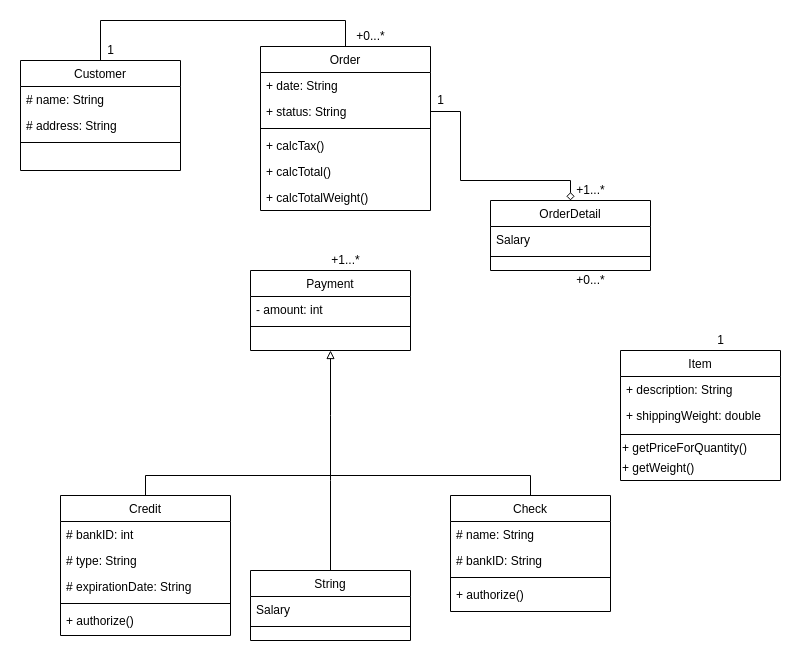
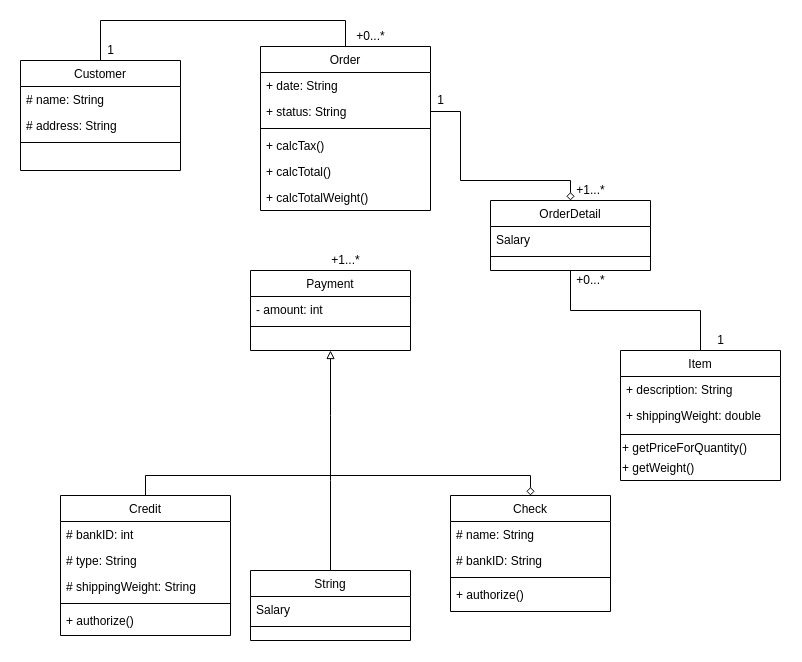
  <mxCell id="0" />
  <mxCell id="1" parent="0" />
  <mxCell id="2" style="edgeStyle=orthogonalEdgeStyle;rounded=0;orthogonalLoop=1;jettySize=auto;html=1;exitX=0.5;exitY=0;exitDx=0;exitDy=0;entryX=0.5;entryY=0;entryDx=0;entryDy=0;startArrow=none;startFill=0;endArrow=none;endFill=0;" edge="1" parent="1" source="3" target="12"><mxGeometry relative="1" as="geometry"><Array as="points"><mxPoint x="100" y="20" /><mxPoint x="345" y="20" /></Array></mxGeometry></mxCell>
  <mxCell id="3" value="Customer" style="swimlane;fontStyle=0;align=center;verticalAlign=top;childLayout=stackLayout;horizontal=1;startSize=26;horizontalStack=0;resizeParent=1;resizeLast=0;collapsible=1;marginBottom=0;rounded=0;shadow=0;strokeWidth=1;" parent="1" vertex="1"><mxGeometry x="20" y="60" width="160" height="110" as="geometry"><mxRectangle x="230" y="140" width="160" height="26" as="alternateBounds" /></mxGeometry></mxCell>
  <mxCell id="4" value="# name: String" style="text;align=left;verticalAlign=top;spacingLeft=4;spacingRight=4;overflow=hidden;rotatable=0;points=[[0,0.5],[1,0.5]];portConstraint=eastwest;" parent="3" vertex="1"><mxGeometry y="26" width="160" height="26" as="geometry" /></mxCell>
  <mxCell id="5" value="# address: String" style="text;align=left;verticalAlign=top;spacingLeft=4;spacingRight=4;overflow=hidden;rotatable=0;points=[[0,0.5],[1,0.5]];portConstraint=eastwest;rounded=0;shadow=0;html=0;" parent="3" vertex="1"><mxGeometry y="52" width="160" height="26" as="geometry" /></mxCell>
  <mxCell id="6" value="" style="line;html=1;strokeWidth=1;align=left;verticalAlign=middle;spacingTop=-1;spacingLeft=3;spacingRight=3;rotatable=0;labelPosition=right;points=[];portConstraint=eastwest;" parent="3" vertex="1"><mxGeometry y="78" width="160" height="8" as="geometry" /></mxCell>
  <mxCell id="7" style="edgeStyle=orthogonalEdgeStyle;rounded=0;orthogonalLoop=1;jettySize=auto;html=1;exitX=0.5;exitY=1;exitDx=0;exitDy=0;endArrow=none;endFill=0;startArrow=block;startFill=0;" edge="1" parent="1" source="8"><mxGeometry relative="1" as="geometry"><mxPoint x="330" y="480" as="targetPoint" /></mxGeometry></mxCell>
  <mxCell id="8" value="Payment" style="swimlane;fontStyle=0;align=center;verticalAlign=top;childLayout=stackLayout;horizontal=1;startSize=26;horizontalStack=0;resizeParent=1;resizeLast=0;collapsible=1;marginBottom=0;rounded=0;shadow=0;strokeWidth=1;" parent="1" vertex="1"><mxGeometry x="250" y="270" width="160" height="80" as="geometry"><mxRectangle x="130" y="380" width="160" height="26" as="alternateBounds" /></mxGeometry></mxCell>
  <mxCell id="9" value="- amount: int" style="text;align=left;verticalAlign=top;spacingLeft=4;spacingRight=4;overflow=hidden;rotatable=0;points=[[0,0.5],[1,0.5]];portConstraint=eastwest;" parent="8" vertex="1"><mxGeometry y="26" width="160" height="26" as="geometry" /></mxCell>
  <mxCell id="10" value="" style="line;html=1;strokeWidth=1;align=left;verticalAlign=middle;spacingTop=-1;spacingLeft=3;spacingRight=3;rotatable=0;labelPosition=right;points=[];portConstraint=eastwest;" parent="8" vertex="1"><mxGeometry y="52" width="160" height="8" as="geometry" /></mxCell>
- <mxCell id="11" style="edgeStyle=orthogonalEdgeStyle;rounded=0;orthogonalLoop=1;jettySize=auto;html=1;entryX=0.5;entryY=0;entryDx=0;entryDy=0;endArrow=none;endFill=0;exitX=0.5;exitY=0;exitDx=0;exitDy=0;" edge="1" parent="1" source="39" target="33"><mxGeometry relative="1" as="geometry"><mxPoint x="180" y="430" as="sourcePoint" /></mxGeometry></mxCell>
+ <mxCell id="11" style="edgeStyle=orthogonalEdgeStyle;rounded=0;orthogonalLoop=1;jettySize=auto;html=1;entryX=0.5;entryY=0;entryDx=0;entryDy=0;endArrow=diamond;endFill=0;exitX=0.5;exitY=0;exitDx=0;exitDy=0;" edge="1" parent="1" source="39" target="33"><mxGeometry relative="1" as="geometry"><mxPoint x="180" y="430" as="sourcePoint" /></mxGeometry></mxCell>
  <mxCell id="12" value="Order" style="swimlane;fontStyle=0;align=center;verticalAlign=top;childLayout=stackLayout;horizontal=1;startSize=26;horizontalStack=0;resizeParent=1;resizeLast=0;collapsible=1;marginBottom=0;rounded=0;shadow=0;strokeWidth=1;" parent="1" vertex="1"><mxGeometry x="260" y="46" width="170" height="164" as="geometry"><mxRectangle x="550" y="140" width="160" height="26" as="alternateBounds" /></mxGeometry></mxCell>
  <mxCell id="13" value="+ date: String" style="text;align=left;verticalAlign=top;spacingLeft=4;spacingRight=4;overflow=hidden;rotatable=0;points=[[0,0.5],[1,0.5]];portConstraint=eastwest;" parent="12" vertex="1"><mxGeometry y="26" width="170" height="26" as="geometry" /></mxCell>
  <mxCell id="14" value="+ status: String" style="text;align=left;verticalAlign=top;spacingLeft=4;spacingRight=4;overflow=hidden;rotatable=0;points=[[0,0.5],[1,0.5]];portConstraint=eastwest;rounded=0;shadow=0;html=0;" parent="12" vertex="1"><mxGeometry y="52" width="170" height="26" as="geometry" /></mxCell>
  <mxCell id="15" value="" style="line;html=1;strokeWidth=1;align=left;verticalAlign=middle;spacingTop=-1;spacingLeft=3;spacingRight=3;rotatable=0;labelPosition=right;points=[];portConstraint=eastwest;" parent="12" vertex="1"><mxGeometry y="78" width="170" height="8" as="geometry" /></mxCell>
  <mxCell id="16" value="+ calcTax()" style="text;align=left;verticalAlign=top;spacingLeft=4;spacingRight=4;overflow=hidden;rotatable=0;points=[[0,0.5],[1,0.5]];portConstraint=eastwest;" parent="12" vertex="1"><mxGeometry y="86" width="170" height="26" as="geometry" /></mxCell>
  <mxCell id="17" value="+ calcTotal()" style="text;align=left;verticalAlign=top;spacingLeft=4;spacingRight=4;overflow=hidden;rotatable=0;points=[[0,0.5],[1,0.5]];portConstraint=eastwest;" parent="12" vertex="1"><mxGeometry y="112" width="170" height="26" as="geometry" /></mxCell>
  <mxCell id="18" value="+ calcTotalWeight()" style="text;align=left;verticalAlign=top;spacingLeft=4;spacingRight=4;overflow=hidden;rotatable=0;points=[[0,0.5],[1,0.5]];portConstraint=eastwest;" vertex="1" parent="12"><mxGeometry y="138" width="170" height="26" as="geometry" /></mxCell>
  <mxCell id="19" style="edgeStyle=orthogonalEdgeStyle;rounded=0;orthogonalLoop=1;jettySize=auto;html=1;exitX=0.5;exitY=0;exitDx=0;exitDy=0;endArrow=none;endFill=0;" edge="1" parent="1" source="20"><mxGeometry relative="1" as="geometry"><mxPoint x="330" y="480" as="targetPoint" /></mxGeometry></mxCell>
  <mxCell id="20" value="String" style="swimlane;fontStyle=0;align=center;verticalAlign=top;childLayout=stackLayout;horizontal=1;startSize=26;horizontalStack=0;resizeParent=1;resizeLast=0;collapsible=1;marginBottom=0;rounded=0;shadow=0;strokeWidth=1;" parent="1" vertex="1"><mxGeometry x="250" y="570" width="160" height="70" as="geometry"><mxRectangle x="340" y="380" width="170" height="26" as="alternateBounds" /></mxGeometry></mxCell>
  <mxCell id="21" value="Salary" style="text;align=left;verticalAlign=top;spacingLeft=4;spacingRight=4;overflow=hidden;rotatable=0;points=[[0,0.5],[1,0.5]];portConstraint=eastwest;" parent="20" vertex="1"><mxGeometry y="26" width="160" height="26" as="geometry" /></mxCell>
  <mxCell id="22" value="" style="line;html=1;strokeWidth=1;align=left;verticalAlign=middle;spacingTop=-1;spacingLeft=3;spacingRight=3;rotatable=0;labelPosition=right;points=[];portConstraint=eastwest;" parent="20" vertex="1"><mxGeometry y="52" width="160" height="8" as="geometry" /></mxCell>
  <mxCell id="23" value="Item" style="swimlane;fontStyle=0;align=center;verticalAlign=top;childLayout=stackLayout;horizontal=1;startSize=26;horizontalStack=0;resizeParent=1;resizeLast=0;collapsible=1;marginBottom=0;rounded=0;shadow=0;strokeWidth=1;" parent="1" vertex="1"><mxGeometry x="620" y="350" width="160" height="130" as="geometry"><mxRectangle x="340" y="380" width="170" height="26" as="alternateBounds" /></mxGeometry></mxCell>
  <mxCell id="24" value="+ description: String" style="text;align=left;verticalAlign=top;spacingLeft=4;spacingRight=4;overflow=hidden;rotatable=0;points=[[0,0.5],[1,0.5]];portConstraint=eastwest;" parent="23" vertex="1"><mxGeometry y="26" width="160" height="26" as="geometry" /></mxCell>
  <mxCell id="25" value="+ shippingWeight: double" style="text;align=left;verticalAlign=top;spacingLeft=4;spacingRight=4;overflow=hidden;rotatable=0;points=[[0,0.5],[1,0.5]];portConstraint=eastwest;" vertex="1" parent="23"><mxGeometry y="52" width="160" height="28" as="geometry" /></mxCell>
  <mxCell id="26" value="" style="line;html=1;strokeWidth=1;align=left;verticalAlign=middle;spacingTop=-1;spacingLeft=3;spacingRight=3;rotatable=0;labelPosition=right;points=[];portConstraint=eastwest;" parent="23" vertex="1"><mxGeometry y="80" width="160" height="8" as="geometry" /></mxCell>
  <mxCell id="27" value="+ getPriceForQuantity()" style="text;html=1;align=left;verticalAlign=middle;resizable=0;points=[];autosize=1;" vertex="1" parent="23"><mxGeometry y="88" width="160" height="20" as="geometry" /></mxCell>
  <mxCell id="28" value="+ getWeight()" style="text;html=1;align=left;verticalAlign=middle;resizable=0;points=[];autosize=1;" vertex="1" parent="23"><mxGeometry y="108" width="160" height="20" as="geometry" /></mxCell>
+ <mxCell id="29" style="edgeStyle=orthogonalEdgeStyle;rounded=0;orthogonalLoop=1;jettySize=auto;html=1;exitX=0.5;exitY=1;exitDx=0;exitDy=0;entryX=0.5;entryY=0;entryDx=0;entryDy=0;startArrow=none;startFill=0;endArrow=none;endFill=0;" edge="1" parent="1" source="30" target="23"><mxGeometry relative="1" as="geometry" /></mxCell>
  <mxCell id="30" value="OrderDetail" style="swimlane;fontStyle=0;align=center;verticalAlign=top;childLayout=stackLayout;horizontal=1;startSize=26;horizontalStack=0;resizeParent=1;resizeLast=0;collapsible=1;marginBottom=0;rounded=0;shadow=0;strokeWidth=1;" parent="1" vertex="1"><mxGeometry x="490" y="200" width="160" height="70" as="geometry"><mxRectangle x="340" y="380" width="170" height="26" as="alternateBounds" /></mxGeometry></mxCell>
  <mxCell id="31" value="Salary" style="text;align=left;verticalAlign=top;spacingLeft=4;spacingRight=4;overflow=hidden;rotatable=0;points=[[0,0.5],[1,0.5]];portConstraint=eastwest;" parent="30" vertex="1"><mxGeometry y="26" width="160" height="26" as="geometry" /></mxCell>
  <mxCell id="32" value="" style="line;html=1;strokeWidth=1;align=left;verticalAlign=middle;spacingTop=-1;spacingLeft=3;spacingRight=3;rotatable=0;labelPosition=right;points=[];portConstraint=eastwest;" parent="30" vertex="1"><mxGeometry y="52" width="160" height="8" as="geometry" /></mxCell>
  <mxCell id="33" value="Check" style="swimlane;fontStyle=0;align=center;verticalAlign=top;childLayout=stackLayout;horizontal=1;startSize=26;horizontalStack=0;resizeParent=1;resizeLast=0;collapsible=1;marginBottom=0;rounded=0;shadow=0;strokeWidth=1;" parent="1" vertex="1"><mxGeometry x="450" y="495" width="160" height="116" as="geometry"><mxRectangle x="340" y="380" width="170" height="26" as="alternateBounds" /></mxGeometry></mxCell>
  <mxCell id="34" value="# name: String" style="text;align=left;verticalAlign=top;spacingLeft=4;spacingRight=4;overflow=hidden;rotatable=0;points=[[0,0.5],[1,0.5]];portConstraint=eastwest;" parent="33" vertex="1"><mxGeometry y="26" width="160" height="26" as="geometry" /></mxCell>
  <mxCell id="35" value="# bankID: String" style="text;align=left;verticalAlign=top;spacingLeft=4;spacingRight=4;overflow=hidden;rotatable=0;points=[[0,0.5],[1,0.5]];portConstraint=eastwest;" vertex="1" parent="33"><mxGeometry y="52" width="160" height="26" as="geometry" /></mxCell>
  <mxCell id="36" value="" style="line;html=1;strokeWidth=1;align=left;verticalAlign=middle;spacingTop=-1;spacingLeft=3;spacingRight=3;rotatable=0;labelPosition=right;points=[];portConstraint=eastwest;" parent="33" vertex="1"><mxGeometry y="78" width="160" height="8" as="geometry" /></mxCell>
  <mxCell id="37" value="+ authorize()" style="text;align=left;verticalAlign=top;spacingLeft=4;spacingRight=4;overflow=hidden;rotatable=0;points=[[0,0.5],[1,0.5]];portConstraint=eastwest;" vertex="1" parent="33"><mxGeometry y="86" width="160" height="26" as="geometry" /></mxCell>
  <mxCell id="38" value="+1...*" style="text;html=1;align=center;verticalAlign=middle;resizable=0;points=[];autosize=1;" vertex="1" parent="1"><mxGeometry x="325" y="250" width="40" height="20" as="geometry" /></mxCell>
  <mxCell id="39" value="Credit" style="swimlane;fontStyle=0;align=center;verticalAlign=top;childLayout=stackLayout;horizontal=1;startSize=26;horizontalStack=0;resizeParent=1;resizeLast=0;collapsible=1;marginBottom=0;rounded=0;shadow=0;strokeWidth=1;" vertex="1" parent="1"><mxGeometry x="60" y="495" width="170" height="140" as="geometry"><mxRectangle x="550" y="140" width="160" height="26" as="alternateBounds" /></mxGeometry></mxCell>
  <mxCell id="40" value="# bankID: int" style="text;align=left;verticalAlign=top;spacingLeft=4;spacingRight=4;overflow=hidden;rotatable=0;points=[[0,0.5],[1,0.5]];portConstraint=eastwest;" vertex="1" parent="39"><mxGeometry y="26" width="170" height="26" as="geometry" /></mxCell>
  <mxCell id="41" value="# type: String" style="text;align=left;verticalAlign=top;spacingLeft=4;spacingRight=4;overflow=hidden;rotatable=0;points=[[0,0.5],[1,0.5]];portConstraint=eastwest;rounded=0;shadow=0;html=0;" vertex="1" parent="39"><mxGeometry y="52" width="170" height="26" as="geometry" /></mxCell>
- <mxCell id="42" value="# expirationDate: String" style="text;align=left;verticalAlign=top;spacingLeft=4;spacingRight=4;overflow=hidden;rotatable=0;points=[[0,0.5],[1,0.5]];portConstraint=eastwest;" vertex="1" parent="39"><mxGeometry y="78" width="170" height="26" as="geometry" /></mxCell>
+ <mxCell id="42" value="# shippingWeight: String" style="text;align=left;verticalAlign=top;spacingLeft=4;spacingRight=4;overflow=hidden;rotatable=0;points=[[0,0.5],[1,0.5]];portConstraint=eastwest;" vertex="1" parent="39"><mxGeometry y="78" width="170" height="26" as="geometry" /></mxCell>
  <mxCell id="43" value="" style="line;html=1;strokeWidth=1;align=left;verticalAlign=middle;spacingTop=-1;spacingLeft=3;spacingRight=3;rotatable=0;labelPosition=right;points=[];portConstraint=eastwest;" vertex="1" parent="39"><mxGeometry y="104" width="170" height="8" as="geometry" /></mxCell>
  <mxCell id="44" value="+ authorize()" style="text;align=left;verticalAlign=top;spacingLeft=4;spacingRight=4;overflow=hidden;rotatable=0;points=[[0,0.5],[1,0.5]];portConstraint=eastwest;" vertex="1" parent="39"><mxGeometry y="112" width="170" height="26" as="geometry" /></mxCell>
  <mxCell id="45" style="edgeStyle=orthogonalEdgeStyle;rounded=0;orthogonalLoop=1;jettySize=auto;html=1;exitX=1;exitY=0.5;exitDx=0;exitDy=0;entryX=0.5;entryY=0;entryDx=0;entryDy=0;startArrow=none;startFill=0;endArrow=diamond;endFill=0;" edge="1" parent="1" source="14" target="30"><mxGeometry relative="1" as="geometry"><Array as="points"><mxPoint x="460" y="111" /><mxPoint x="460" y="180" /><mxPoint x="570" y="180" /></Array></mxGeometry></mxCell>
  <mxCell id="46" value="+1...*" style="text;html=1;align=center;verticalAlign=middle;resizable=0;points=[];autosize=1;" vertex="1" parent="1"><mxGeometry x="570" y="180" width="40" height="20" as="geometry" /></mxCell>
  <mxCell id="47" value="1" style="text;html=1;align=center;verticalAlign=middle;resizable=0;points=[];autosize=1;" vertex="1" parent="1"><mxGeometry x="710" y="330" width="20" height="20" as="geometry" /></mxCell>
  <mxCell id="48" value="1" style="text;html=1;align=center;verticalAlign=middle;resizable=0;points=[];autosize=1;" vertex="1" parent="1"><mxGeometry x="430" y="90" width="20" height="20" as="geometry" /></mxCell>
  <mxCell id="49" value="+0...*" style="text;html=1;align=center;verticalAlign=middle;resizable=0;points=[];autosize=1;" vertex="1" parent="1"><mxGeometry x="350" y="26" width="40" height="20" as="geometry" /></mxCell>
  <mxCell id="50" value="1" style="text;html=1;align=center;verticalAlign=middle;resizable=0;points=[];autosize=1;" vertex="1" parent="1"><mxGeometry x="100" y="40" width="20" height="20" as="geometry" /></mxCell>
  <mxCell id="51" value="+0...*" style="text;html=1;align=center;verticalAlign=middle;resizable=0;points=[];autosize=1;" vertex="1" parent="1"><mxGeometry x="570" y="270" width="40" height="20" as="geometry" /></mxCell>
